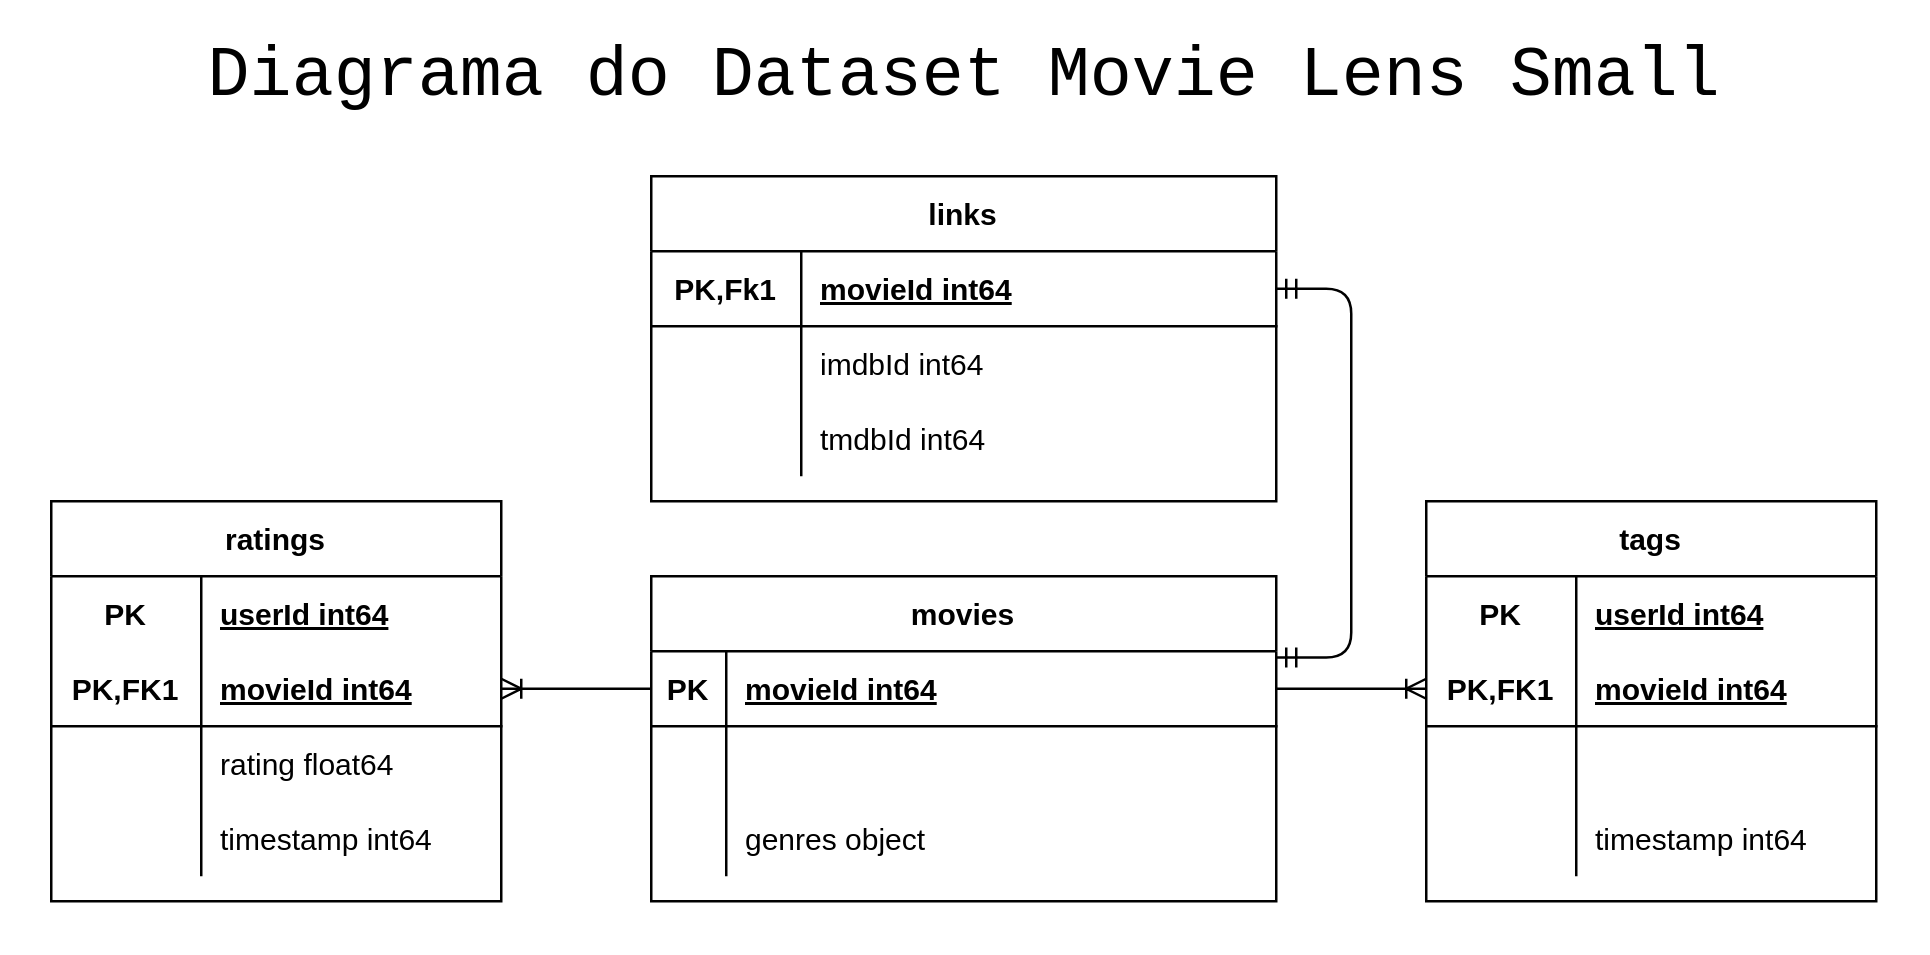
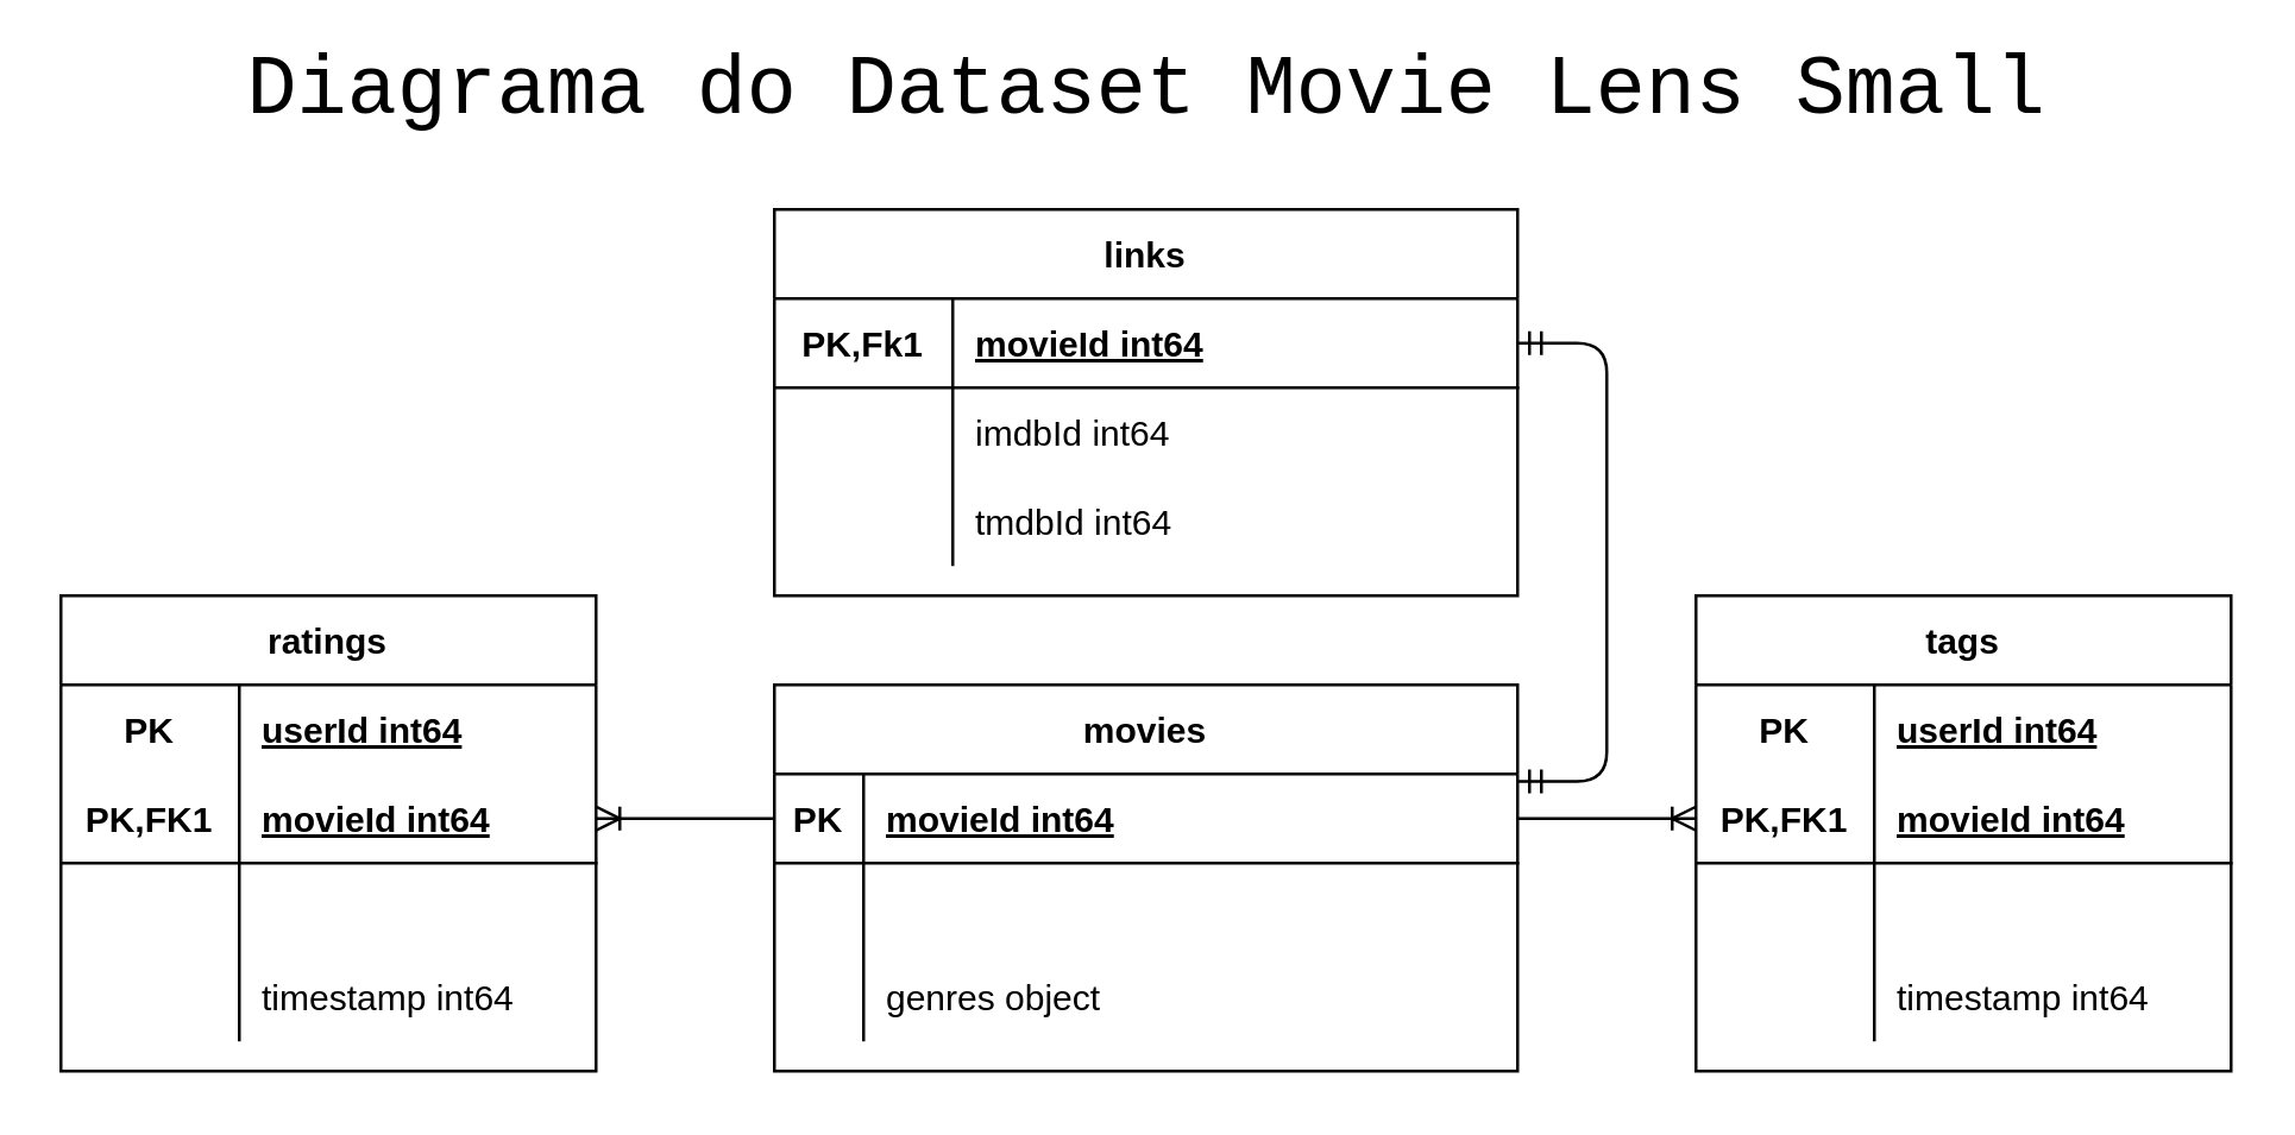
  <mxCell id="0" />
  <mxCell id="1" parent="0" />
  <mxCell id="2" value="ratings" style="shape=table;startSize=30;container=1;collapsible=1;childLayout=tableLayout;fixedRows=1;rowLines=0;fontStyle=1;align=center;resizeLast=1;strokeColor=#000000;" vertex="1" parent="1"><mxGeometry x="20" y="200" width="180" height="160" as="geometry" /></mxCell>
  <mxCell id="3" value="" style="shape=partialRectangle;collapsible=0;dropTarget=0;pointerEvents=0;fillColor=none;top=0;left=0;bottom=0;right=0;points=[[0,0.5],[1,0.5]];portConstraint=eastwest;" vertex="1" parent="2"><mxGeometry y="30" width="180" height="30" as="geometry" /></mxCell>
  <mxCell id="4" value="PK" style="shape=partialRectangle;connectable=0;fillColor=none;top=0;left=0;bottom=0;right=0;fontStyle=1;overflow=hidden;" vertex="1" parent="3"><mxGeometry width="60" height="30" as="geometry" /></mxCell>
  <mxCell id="5" value="userId int64" style="shape=partialRectangle;connectable=0;fillColor=none;top=0;left=0;bottom=0;right=0;align=left;spacingLeft=6;fontStyle=5;overflow=hidden;" vertex="1" parent="3"><mxGeometry x="60" width="120" height="30" as="geometry" /></mxCell>
  <mxCell id="6" value="" style="shape=partialRectangle;collapsible=0;dropTarget=0;pointerEvents=0;fillColor=none;top=0;left=0;bottom=1;right=0;points=[[0,0.5],[1,0.5]];portConstraint=eastwest;" vertex="1" parent="2"><mxGeometry y="60" width="180" height="30" as="geometry" /></mxCell>
  <mxCell id="7" value="PK,FK1" style="shape=partialRectangle;connectable=0;fillColor=none;top=0;left=0;bottom=0;right=0;fontStyle=1;overflow=hidden;" vertex="1" parent="6"><mxGeometry width="60" height="30" as="geometry" /></mxCell>
  <mxCell id="8" value="movieId int64" style="shape=partialRectangle;connectable=0;fillColor=none;top=0;left=0;bottom=0;right=0;align=left;spacingLeft=6;fontStyle=5;overflow=hidden;" vertex="1" parent="6"><mxGeometry x="60" width="120" height="30" as="geometry" /></mxCell>
  <mxCell id="9" value="" style="shape=partialRectangle;collapsible=0;dropTarget=0;pointerEvents=0;fillColor=none;top=0;left=0;bottom=0;right=0;points=[[0,0.5],[1,0.5]];portConstraint=eastwest;" vertex="1" parent="2"><mxGeometry y="90" width="180" height="30" as="geometry" /></mxCell>
  <mxCell id="10" value="" style="shape=partialRectangle;connectable=0;fillColor=none;top=0;left=0;bottom=0;right=0;editable=1;overflow=hidden;" vertex="1" parent="9"><mxGeometry width="60" height="30" as="geometry" /></mxCell>
- <mxCell id="11" value="rating float64" style="shape=partialRectangle;connectable=0;fillColor=none;top=0;left=0;bottom=0;right=0;align=left;spacingLeft=6;overflow=hidden;" vertex="1" parent="9"><mxGeometry x="60" width="120" height="30" as="geometry" /></mxCell>
  <mxCell id="12" value="" style="shape=partialRectangle;collapsible=0;dropTarget=0;pointerEvents=0;fillColor=none;top=0;left=0;bottom=0;right=0;points=[[0,0.5],[1,0.5]];portConstraint=eastwest;" vertex="1" parent="2"><mxGeometry y="120" width="180" height="30" as="geometry" /></mxCell>
  <mxCell id="13" value="" style="shape=partialRectangle;connectable=0;fillColor=none;top=0;left=0;bottom=0;right=0;editable=1;overflow=hidden;" vertex="1" parent="12"><mxGeometry width="60" height="30" as="geometry" /></mxCell>
  <mxCell id="14" value="timestamp int64" style="shape=partialRectangle;connectable=0;fillColor=none;top=0;left=0;bottom=0;right=0;align=left;spacingLeft=6;overflow=hidden;" vertex="1" parent="12"><mxGeometry x="60" width="120" height="30" as="geometry" /></mxCell>
  <mxCell id="15" value="tags" style="shape=table;startSize=30;container=1;collapsible=1;childLayout=tableLayout;fixedRows=1;rowLines=0;fontStyle=1;align=center;resizeLast=1;strokeColor=#000000;" vertex="1" parent="1"><mxGeometry x="570" y="200" width="180" height="160" as="geometry" /></mxCell>
  <mxCell id="16" value="" style="shape=partialRectangle;collapsible=0;dropTarget=0;pointerEvents=0;fillColor=none;top=0;left=0;bottom=0;right=0;points=[[0,0.5],[1,0.5]];portConstraint=eastwest;" vertex="1" parent="15"><mxGeometry y="30" width="180" height="30" as="geometry" /></mxCell>
  <mxCell id="17" value="PK" style="shape=partialRectangle;connectable=0;fillColor=none;top=0;left=0;bottom=0;right=0;fontStyle=1;overflow=hidden;" vertex="1" parent="16"><mxGeometry width="60" height="30" as="geometry" /></mxCell>
  <mxCell id="18" value="userId int64" style="shape=partialRectangle;connectable=0;fillColor=none;top=0;left=0;bottom=0;right=0;align=left;spacingLeft=6;fontStyle=5;overflow=hidden;" vertex="1" parent="16"><mxGeometry x="60" width="120" height="30" as="geometry" /></mxCell>
  <mxCell id="19" value="" style="shape=partialRectangle;collapsible=0;dropTarget=0;pointerEvents=0;fillColor=none;top=0;left=0;bottom=1;right=0;points=[[0,0.5],[1,0.5]];portConstraint=eastwest;" vertex="1" parent="15"><mxGeometry y="60" width="180" height="30" as="geometry" /></mxCell>
  <mxCell id="20" value="PK,FK1" style="shape=partialRectangle;connectable=0;fillColor=none;top=0;left=0;bottom=0;right=0;fontStyle=1;overflow=hidden;" vertex="1" parent="19"><mxGeometry width="60" height="30" as="geometry" /></mxCell>
  <mxCell id="21" value="movieId int64" style="shape=partialRectangle;connectable=0;fillColor=none;top=0;left=0;bottom=0;right=0;align=left;spacingLeft=6;fontStyle=5;overflow=hidden;" vertex="1" parent="19"><mxGeometry x="60" width="120" height="30" as="geometry" /></mxCell>
  <mxCell id="22" value="" style="shape=partialRectangle;collapsible=0;dropTarget=0;pointerEvents=0;fillColor=none;top=0;left=0;bottom=0;right=0;points=[[0,0.5],[1,0.5]];portConstraint=eastwest;" vertex="1" parent="15"><mxGeometry y="90" width="180" height="30" as="geometry" /></mxCell>
  <mxCell id="23" value="" style="shape=partialRectangle;connectable=0;fillColor=none;top=0;left=0;bottom=0;right=0;editable=1;overflow=hidden;" vertex="1" parent="22"><mxGeometry width="60" height="30" as="geometry" /></mxCell>
  <mxCell id="24" value="" style="shape=partialRectangle;collapsible=0;dropTarget=0;pointerEvents=0;fillColor=none;top=0;left=0;bottom=0;right=0;points=[[0,0.5],[1,0.5]];portConstraint=eastwest;" vertex="1" parent="15"><mxGeometry y="120" width="180" height="30" as="geometry" /></mxCell>
  <mxCell id="25" value="" style="shape=partialRectangle;connectable=0;fillColor=none;top=0;left=0;bottom=0;right=0;editable=1;overflow=hidden;" vertex="1" parent="24"><mxGeometry width="60" height="30" as="geometry" /></mxCell>
  <mxCell id="26" value="timestamp int64" style="shape=partialRectangle;connectable=0;fillColor=none;top=0;left=0;bottom=0;right=0;align=left;spacingLeft=6;overflow=hidden;" vertex="1" parent="24"><mxGeometry x="60" width="120" height="30" as="geometry" /></mxCell>
  <mxCell id="27" value="movies" style="shape=table;startSize=30;container=1;collapsible=1;childLayout=tableLayout;fixedRows=1;rowLines=0;fontStyle=1;align=center;resizeLast=1;" vertex="1" parent="1"><mxGeometry x="260" y="230" width="250" height="130" as="geometry" /></mxCell>
  <mxCell id="28" value="" style="shape=partialRectangle;collapsible=0;dropTarget=0;pointerEvents=0;fillColor=none;points=[[0,0.5],[1,0.5]];portConstraint=eastwest;top=0;left=0;right=0;bottom=1;" vertex="1" parent="27"><mxGeometry y="30" width="250" height="30" as="geometry" /></mxCell>
  <mxCell id="29" value="PK" style="shape=partialRectangle;overflow=hidden;connectable=0;fillColor=none;top=0;left=0;bottom=0;right=0;fontStyle=1;" vertex="1" parent="28"><mxGeometry width="30" height="30" as="geometry" /></mxCell>
  <mxCell id="30" value="movieId int64" style="shape=partialRectangle;overflow=hidden;connectable=0;fillColor=none;top=0;left=0;bottom=0;right=0;align=left;spacingLeft=6;fontStyle=5;" vertex="1" parent="28"><mxGeometry x="30" width="220" height="30" as="geometry" /></mxCell>
  <mxCell id="31" value="" style="shape=partialRectangle;collapsible=0;dropTarget=0;pointerEvents=0;fillColor=none;points=[[0,0.5],[1,0.5]];portConstraint=eastwest;top=0;left=0;right=0;bottom=0;" vertex="1" parent="27"><mxGeometry y="60" width="250" height="30" as="geometry" /></mxCell>
  <mxCell id="32" value="" style="shape=partialRectangle;overflow=hidden;connectable=0;fillColor=none;top=0;left=0;bottom=0;right=0;" vertex="1" parent="31"><mxGeometry width="30" height="30" as="geometry" /></mxCell>
  <mxCell id="33" value="" style="shape=partialRectangle;collapsible=0;dropTarget=0;pointerEvents=0;fillColor=none;points=[[0,0.5],[1,0.5]];portConstraint=eastwest;top=0;left=0;right=0;bottom=0;" vertex="1" parent="27"><mxGeometry y="90" width="250" height="30" as="geometry" /></mxCell>
  <mxCell id="34" value="" style="shape=partialRectangle;overflow=hidden;connectable=0;fillColor=none;top=0;left=0;bottom=0;right=0;" vertex="1" parent="33"><mxGeometry width="30" height="30" as="geometry" /></mxCell>
  <mxCell id="35" value="genres object" style="shape=partialRectangle;overflow=hidden;connectable=0;fillColor=none;top=0;left=0;bottom=0;right=0;align=left;spacingLeft=6;" vertex="1" parent="33"><mxGeometry x="30" width="220" height="30" as="geometry" /></mxCell>
  <mxCell id="36" value="links" style="shape=table;startSize=30;container=1;collapsible=1;childLayout=tableLayout;fixedRows=1;rowLines=0;fontStyle=1;align=center;resizeLast=1;" vertex="1" parent="1"><mxGeometry x="260" y="70" width="250" height="130" as="geometry" /></mxCell>
  <mxCell id="37" value="" style="shape=partialRectangle;collapsible=0;dropTarget=0;pointerEvents=0;fillColor=none;points=[[0,0.5],[1,0.5]];portConstraint=eastwest;top=0;left=0;right=0;bottom=1;" vertex="1" parent="36"><mxGeometry y="30" width="250" height="30" as="geometry" /></mxCell>
  <mxCell id="38" value="PK,Fk1" style="shape=partialRectangle;overflow=hidden;connectable=0;fillColor=none;top=0;left=0;bottom=0;right=0;fontStyle=1;" vertex="1" parent="37"><mxGeometry width="60" height="30" as="geometry" /></mxCell>
  <mxCell id="39" value="movieId int64" style="shape=partialRectangle;overflow=hidden;connectable=0;fillColor=none;top=0;left=0;bottom=0;right=0;align=left;spacingLeft=6;fontStyle=5;" vertex="1" parent="37"><mxGeometry x="60" width="190" height="30" as="geometry" /></mxCell>
  <mxCell id="40" value="" style="shape=partialRectangle;collapsible=0;dropTarget=0;pointerEvents=0;fillColor=none;points=[[0,0.5],[1,0.5]];portConstraint=eastwest;top=0;left=0;right=0;bottom=0;" vertex="1" parent="36"><mxGeometry y="60" width="250" height="30" as="geometry" /></mxCell>
  <mxCell id="41" value="" style="shape=partialRectangle;overflow=hidden;connectable=0;fillColor=none;top=0;left=0;bottom=0;right=0;" vertex="1" parent="40"><mxGeometry width="60" height="30" as="geometry" /></mxCell>
  <mxCell id="42" value="imdbId int64" style="shape=partialRectangle;overflow=hidden;connectable=0;fillColor=none;top=0;left=0;bottom=0;right=0;align=left;spacingLeft=6;" vertex="1" parent="40"><mxGeometry x="60" width="190" height="30" as="geometry" /></mxCell>
  <mxCell id="43" value="" style="shape=partialRectangle;collapsible=0;dropTarget=0;pointerEvents=0;fillColor=none;points=[[0,0.5],[1,0.5]];portConstraint=eastwest;top=0;left=0;right=0;bottom=0;" vertex="1" parent="36"><mxGeometry y="90" width="250" height="30" as="geometry" /></mxCell>
  <mxCell id="44" value="" style="shape=partialRectangle;overflow=hidden;connectable=0;fillColor=none;top=0;left=0;bottom=0;right=0;" vertex="1" parent="43"><mxGeometry width="60" height="30" as="geometry" /></mxCell>
  <mxCell id="45" value="tmdbId int64" style="shape=partialRectangle;overflow=hidden;connectable=0;fillColor=none;top=0;left=0;bottom=0;right=0;align=left;spacingLeft=6;" vertex="1" parent="43"><mxGeometry x="60" width="190" height="30" as="geometry" /></mxCell>
  <mxCell id="46" value="" style="edgeStyle=entityRelationEdgeStyle;fontSize=12;html=1;endArrow=ERoneToMany;exitX=0;exitY=0.5;exitDx=0;exitDy=0;" edge="1" parent="1" source="28" target="6"><mxGeometry width="100" height="100" relative="1" as="geometry"><mxPoint x="320" y="610" as="sourcePoint" /><mxPoint x="420" y="510" as="targetPoint" /></mxGeometry></mxCell>
  <mxCell id="47" value="" style="edgeStyle=entityRelationEdgeStyle;fontSize=12;html=1;endArrow=ERoneToMany;exitX=1;exitY=0.5;exitDx=0;exitDy=0;entryX=0;entryY=0.5;entryDx=0;entryDy=0;" edge="1" parent="1" source="28" target="19"><mxGeometry width="100" height="100" relative="1" as="geometry"><mxPoint x="320" y="610" as="sourcePoint" /><mxPoint x="420" y="510" as="targetPoint" /></mxGeometry></mxCell>
  <mxCell id="48" value="" style="edgeStyle=entityRelationEdgeStyle;fontSize=12;html=1;endArrow=ERmandOne;startArrow=ERmandOne;entryX=1;entryY=0.5;entryDx=0;entryDy=0;exitX=1;exitY=0.25;exitDx=0;exitDy=0;" edge="1" parent="1" source="27" target="37"><mxGeometry width="100" height="100" relative="1" as="geometry"><mxPoint x="330" y="340" as="sourcePoint" /><mxPoint x="430" y="240" as="targetPoint" /></mxGeometry></mxCell>
  <mxCell id="49" value="Diagrama do Dataset Movie Lens Small" style="text;html=1;strokeColor=none;fillColor=none;align=center;verticalAlign=middle;whiteSpace=wrap;rounded=0;fontFamily=Courier New;fontSize=28;fontStyle=0;horizontal=1;" vertex="1" parent="1"><mxGeometry x="68" y="20" width="635" height="20" as="geometry" /></mxCell>
